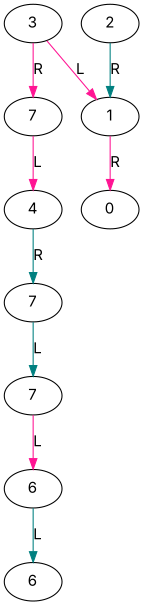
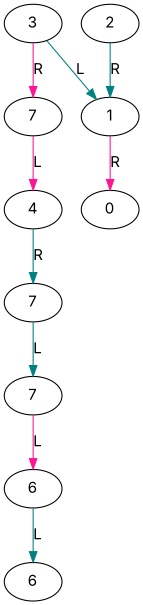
  digraph {
    fontname=Inter
    node [fontname=Inter]
    edge [color=teal fontname=Inter]
    n1 [label=3]
    n2 [label=1]
    n3 [label=7]
    n4 [label=0]
    n5 [label=4]
    n6 [label=2]
    n7 [label=7]
    n8 [label=7]
    n9 [label=6]
    n10 [label=6]
-   n1 -> n2 [color=deeppink label=L]
+   n1 -> n2 [label=L]
    n1 -> n3 [color=deeppink label=R]
    n2 -> n4 [color=deeppink label=R]
    n3 -> n5 [color=deeppink label=L]
    n5 -> n7 [label=R]
    n6 -> n2 [label=R]
    n7 -> n8 [label=L]
    n8 -> n9 [color=deeppink label=L]
    n9 -> n10 [label=L]
  }
